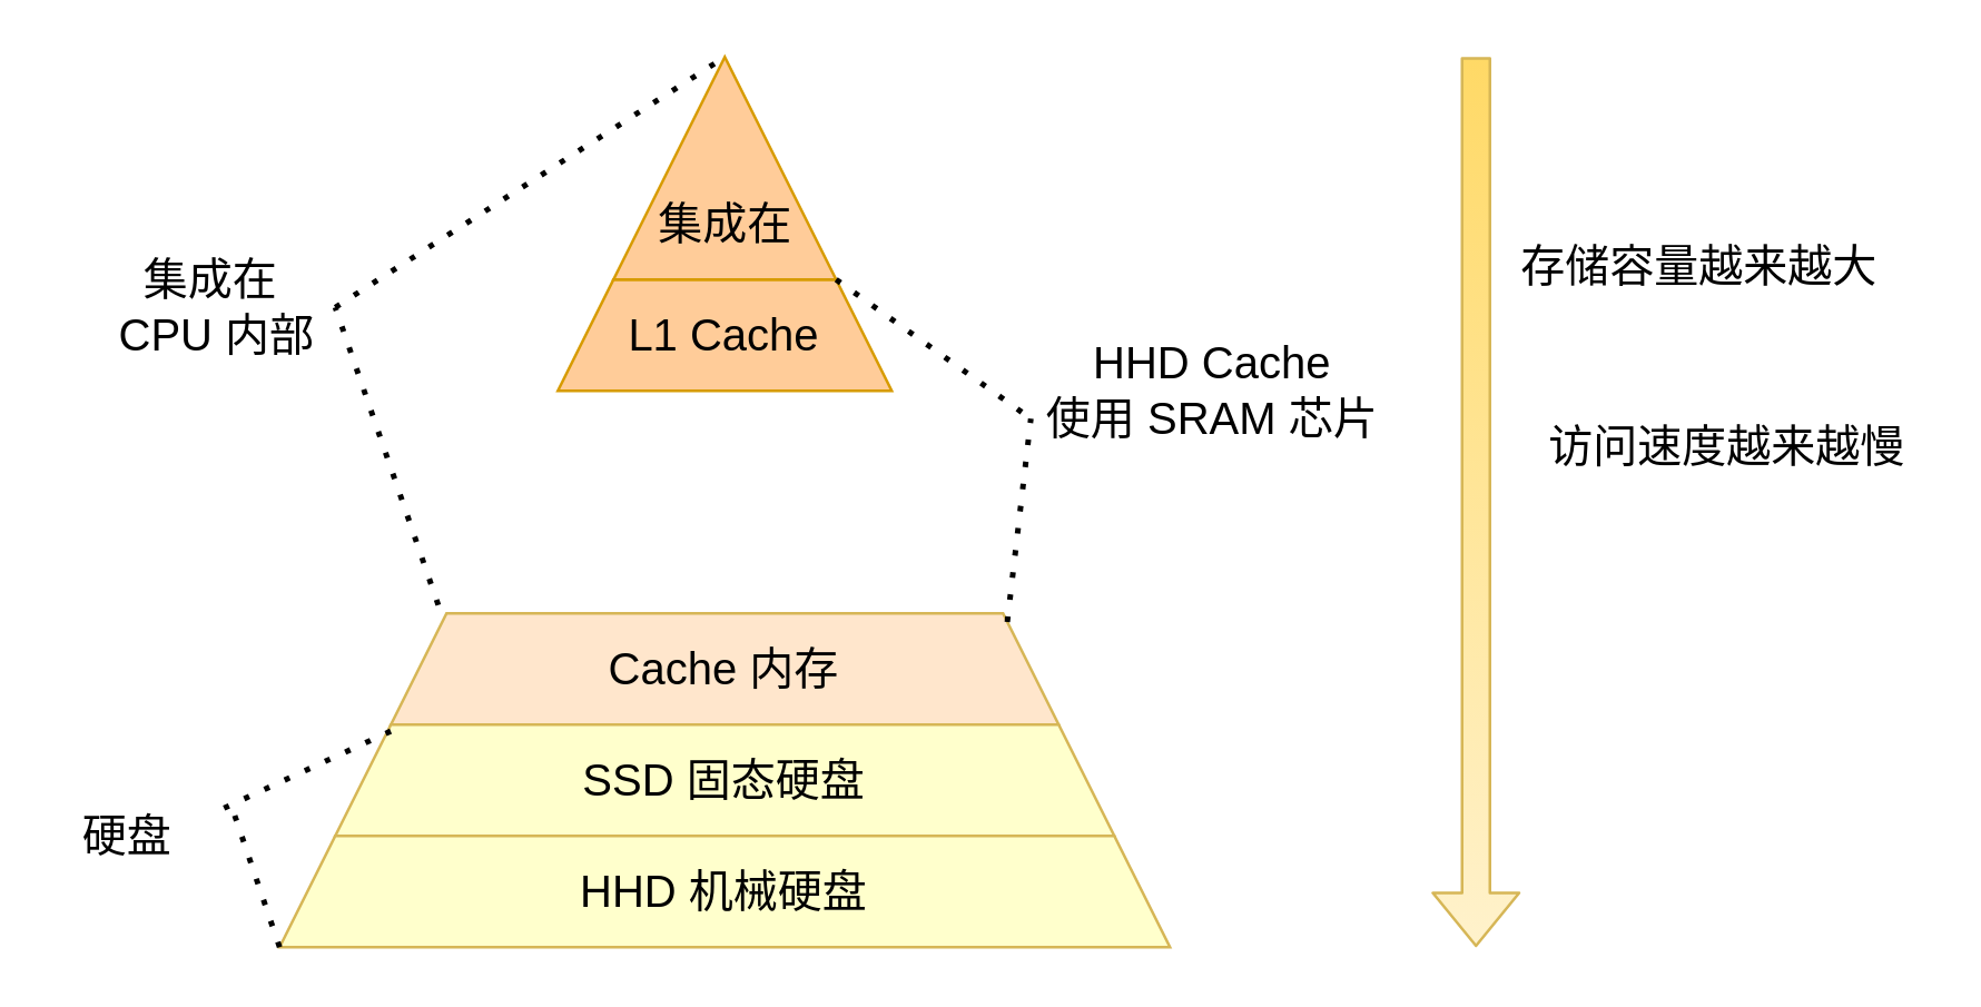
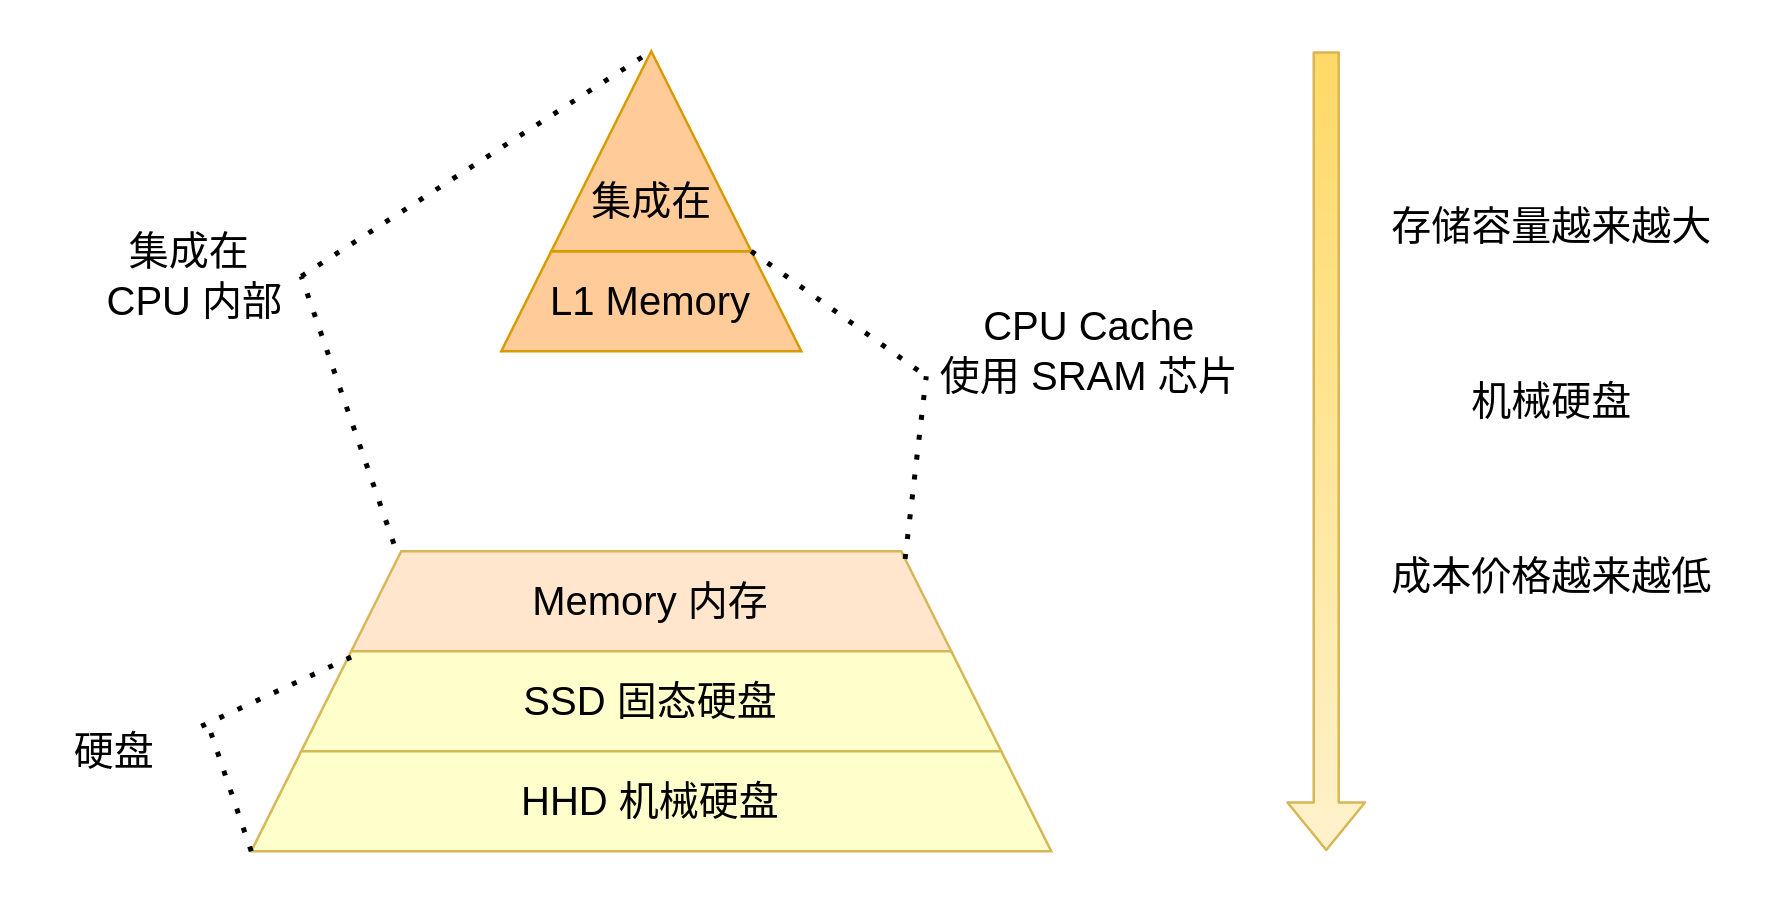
  <mxCell id="0" />
  <mxCell id="1" parent="0" />
- <mxCell id="2" value="L1 Cache" style="shape=trapezoid;perimeter=trapezoidPerimeter;whiteSpace=wrap;html=1;fixedSize=1;strokeColor=#d79b00;fillColor=#FFCC99;fontSize=16;" parent="1" vertex="1"><mxGeometry x="200" y="100" width="120" height="40" as="geometry" /></mxCell>
- <mxCell id="3" value="Cache 内存" style="shape=trapezoid;perimeter=trapezoidPerimeter;whiteSpace=wrap;html=1;fixedSize=1;strokeColor=#d6b656;fillColor=#FFE6CC;fontSize=16;" parent="1" vertex="1"><mxGeometry x="140" y="220" width="240" height="40" as="geometry" /></mxCell>
+ <mxCell id="2" value="L1 Memory" style="shape=trapezoid;perimeter=trapezoidPerimeter;whiteSpace=wrap;html=1;fixedSize=1;strokeColor=#d79b00;fillColor=#FFCC99;fontSize=16;" parent="1" vertex="1"><mxGeometry x="200" y="100" width="120" height="40" as="geometry" /></mxCell>
+ <mxCell id="3" value="Memory 内存" style="shape=trapezoid;perimeter=trapezoidPerimeter;whiteSpace=wrap;html=1;fixedSize=1;strokeColor=#d6b656;fillColor=#FFE6CC;fontSize=16;" parent="1" vertex="1"><mxGeometry x="140" y="220" width="240" height="40" as="geometry" /></mxCell>
  <mxCell id="4" value="SSD 固态硬盘" style="shape=trapezoid;perimeter=trapezoidPerimeter;whiteSpace=wrap;html=1;fixedSize=1;strokeColor=#d6b656;fillColor=#FFFFCC;fontSize=16;" parent="1" vertex="1"><mxGeometry x="120" y="260" width="280" height="40" as="geometry" /></mxCell>
  <mxCell id="5" value="HHD 机械硬盘" style="shape=trapezoid;perimeter=trapezoidPerimeter;whiteSpace=wrap;html=1;fixedSize=1;strokeColor=#d6b656;fillColor=#FFFFCC;fontSize=16;" parent="1" vertex="1"><mxGeometry x="100" y="300" width="320" height="40" as="geometry" /></mxCell>
  <mxCell id="6" value="" style="shape=flexArrow;endArrow=classic;html=1;gradientColor=#ffd966;fillColor=#fff2cc;strokeColor=#d6b656;gradientDirection=north;fontSize=16;" parent="1" edge="1"><mxGeometry width="50" height="50" relative="1" as="geometry"><mxPoint x="530" y="20" as="sourcePoint" /><mxPoint x="530" y="340" as="targetPoint" /></mxGeometry></mxCell>
- <mxCell id="7" value="存储容量越来越大" style="text;html=1;align=center;verticalAlign=middle;resizable=0;points=[];autosize=1;fontSize=16;" parent="1" vertex="1"><mxGeometry x="540" y="85" width="140" height="20" as="geometry" /></mxCell>
- <mxCell id="8" value="访问速度越来越慢" style="text;html=1;align=center;verticalAlign=middle;resizable=0;points=[];autosize=1;fontSize=16;" parent="1" vertex="1"><mxGeometry x="550" y="150" width="140" height="20" as="geometry" /></mxCell>
+ <mxCell id="7" value="存储容量越来越大" style="text;html=1;align=center;verticalAlign=middle;resizable=0;points=[];autosize=1;fontSize=16;" parent="1" vertex="1"><mxGeometry x="550" y="80" width="140" height="20" as="geometry" /></mxCell>
+ <mxCell id="8" value="机械硬盘" style="text;html=1;align=center;verticalAlign=middle;resizable=0;points=[];autosize=1;fontSize=16;" parent="1" vertex="1"><mxGeometry x="550" y="150" width="140" height="20" as="geometry" /></mxCell>
+ <mxCell id="9" value="成本价格越来越低" style="text;html=1;align=center;verticalAlign=middle;resizable=0;points=[];autosize=1;fontSize=16;" parent="1" vertex="1"><mxGeometry x="550" y="220" width="140" height="20" as="geometry" /></mxCell>
  <mxCell id="10" value="" style="verticalLabelPosition=bottom;verticalAlign=top;html=1;shape=mxgraph.basic.acute_triangle;dx=0.5;strokeColor=#d79b00;fillColor=#FFCC99;fontSize=16;" parent="1" vertex="1"><mxGeometry x="220" y="20" width="80" height="80" as="geometry" /></mxCell>
  <mxCell id="11" value="集成在" style="text;html=1;align=center;verticalAlign=middle;resizable=0;points=[];autosize=1;fontSize=16;" parent="1" vertex="1"><mxGeometry x="230" y="70" width="60" height="20" as="geometry" /></mxCell>
  <mxCell id="12" value="&lt;font&gt;&lt;span&gt;集成在&lt;br&gt;&amp;nbsp;CPU 内部&lt;/span&gt;&lt;/font&gt;" style="text;html=1;align=center;verticalAlign=middle;resizable=0;points=[];autosize=1;fontSize=16;fontStyle=0" parent="1" vertex="1"><mxGeometry x="30" y="90" width="90" height="40" as="geometry" /></mxCell>
- <mxCell id="13" value="HHD Cache &lt;br&gt;使用 SRAM 芯片" style="text;html=1;align=center;verticalAlign=middle;resizable=0;points=[];autosize=1;fontSize=16;fontColor=#000000;" parent="1" vertex="1"><mxGeometry x="370" y="120" width="130" height="40" as="geometry" /></mxCell>
+ <mxCell id="13" value="CPU Cache &lt;br&gt;使用 SRAM 芯片" style="text;html=1;align=center;verticalAlign=middle;resizable=0;points=[];autosize=1;fontSize=16;fontColor=#000000;" parent="1" vertex="1"><mxGeometry x="370" y="120" width="130" height="40" as="geometry" /></mxCell>
  <mxCell id="14" value="硬盘" style="text;html=1;align=center;verticalAlign=middle;resizable=0;points=[];autosize=1;fontSize=16;fontColor=#000000;" parent="1" vertex="1"><mxGeometry x="20" y="290" width="50" height="20" as="geometry" /></mxCell>
  <mxCell id="15" value="" style="endArrow=none;dashed=1;html=1;dashPattern=1 3;strokeWidth=2;fontSize=16;fontColor=#000000;" parent="1" edge="1"><mxGeometry width="50" height="50" relative="1" as="geometry"><mxPoint x="120" y="110" as="sourcePoint" /><mxPoint x="260" y="20" as="targetPoint" /></mxGeometry></mxCell>
  <mxCell id="16" value="" style="endArrow=none;dashed=1;html=1;dashPattern=1 3;strokeWidth=2;fontSize=16;fontColor=#000000;exitX=0.071;exitY=-0.075;exitDx=0;exitDy=0;exitPerimeter=0;" parent="1" source="3" edge="1"><mxGeometry width="50" height="50" relative="1" as="geometry"><mxPoint x="240" y="210" as="sourcePoint" /><mxPoint x="120" y="110" as="targetPoint" /></mxGeometry></mxCell>
  <mxCell id="17" value="" style="endArrow=none;dashed=1;html=1;dashPattern=1 3;strokeWidth=2;fontSize=16;fontColor=#000000;" parent="1" edge="1"><mxGeometry width="50" height="50" relative="1" as="geometry"><mxPoint x="80" y="290" as="sourcePoint" /><mxPoint x="145" y="260" as="targetPoint" /></mxGeometry></mxCell>
  <mxCell id="18" value="" style="endArrow=none;dashed=1;html=1;dashPattern=1 3;strokeWidth=2;fontSize=16;fontColor=#000000;" parent="1" edge="1"><mxGeometry width="50" height="50" relative="1" as="geometry"><mxPoint x="100" y="340" as="sourcePoint" /><mxPoint x="82.96" y="290" as="targetPoint" /></mxGeometry></mxCell>
  <mxCell id="19" value="" style="endArrow=none;dashed=1;html=1;dashPattern=1 3;strokeWidth=2;fontSize=16;fontColor=#000000;" parent="1" edge="1"><mxGeometry width="50" height="50" relative="1" as="geometry"><mxPoint x="300" y="100" as="sourcePoint" /><mxPoint x="370" y="150" as="targetPoint" /></mxGeometry></mxCell>
  <mxCell id="20" value="" style="endArrow=none;dashed=1;html=1;dashPattern=1 3;strokeWidth=2;fontSize=16;fontColor=#000000;exitX=1;exitY=0;exitDx=0;exitDy=0;" parent="1" source="3" edge="1"><mxGeometry width="50" height="50" relative="1" as="geometry"><mxPoint x="377.04" y="227" as="sourcePoint" /><mxPoint x="370" y="150" as="targetPoint" /></mxGeometry></mxCell>
